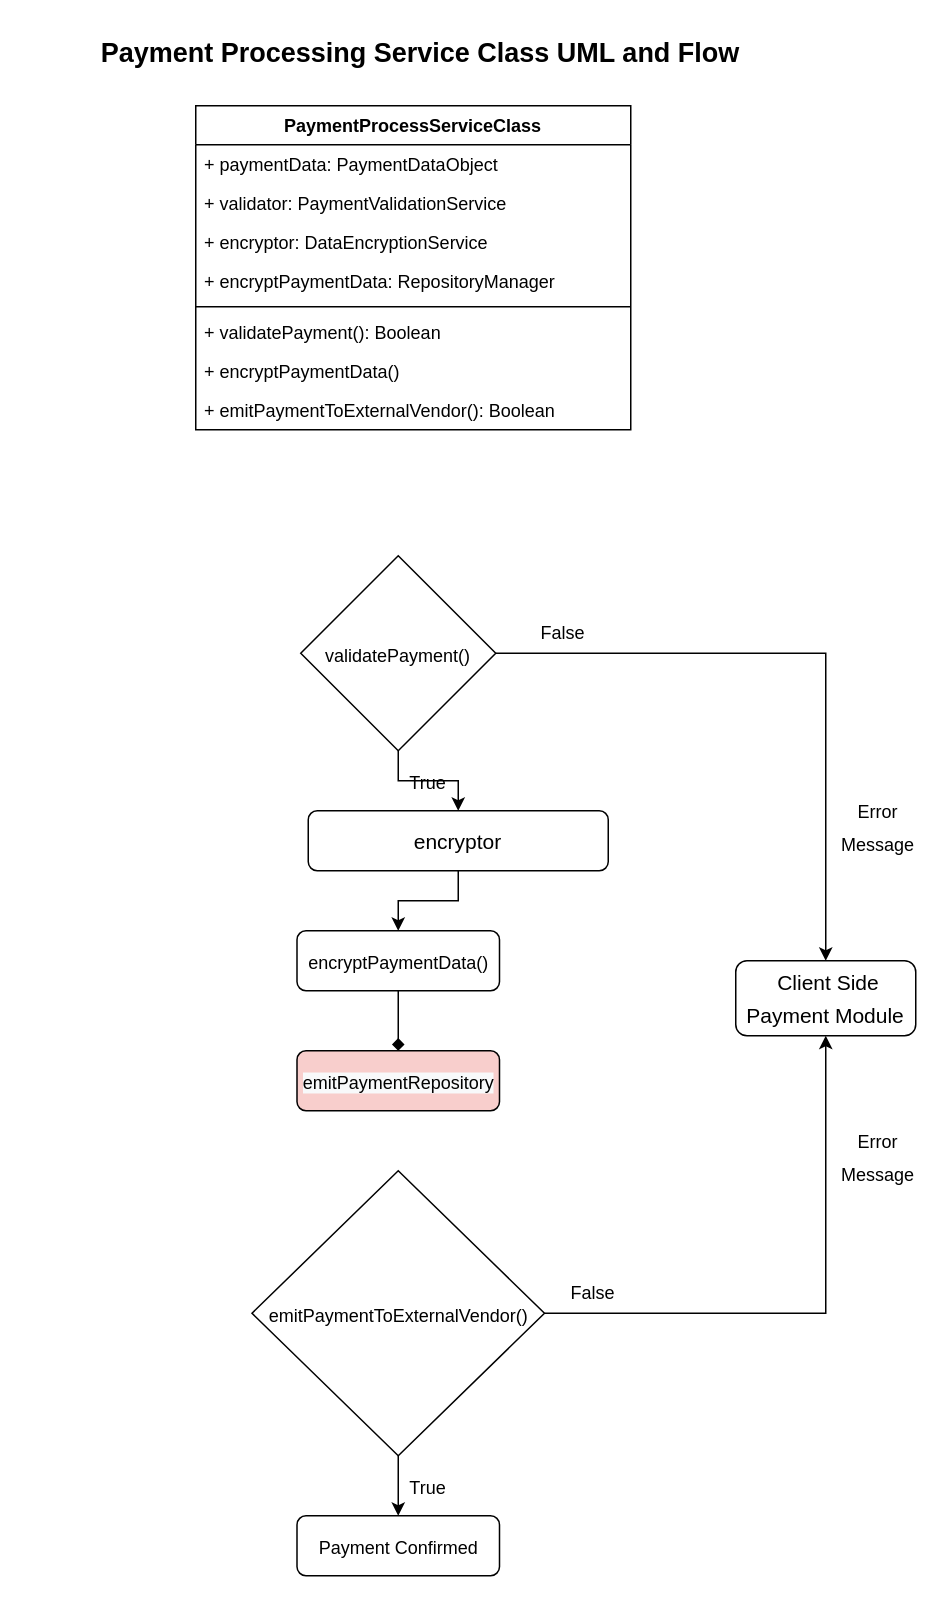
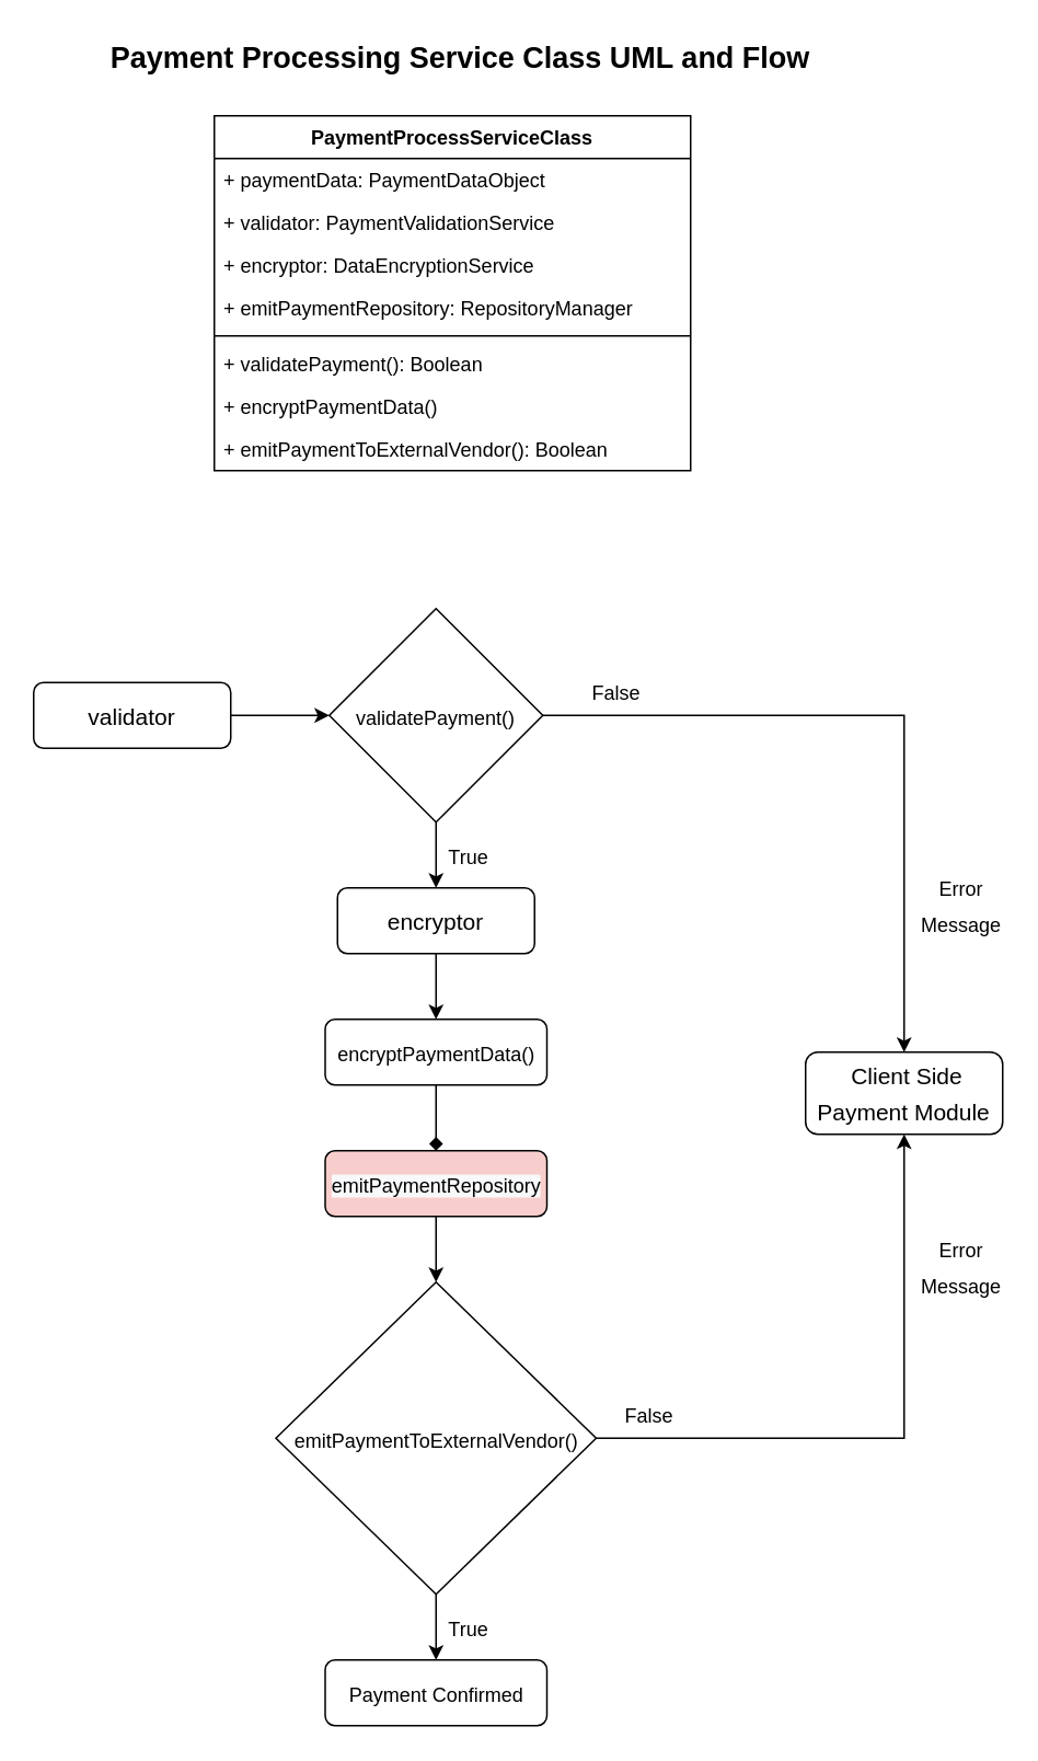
  <mxCell id="0" />
  <mxCell id="1" parent="0" />
  <mxCell id="2" value="Payment Processing Service Class UML and Flow" style="text;align=center;fontStyle=1;verticalAlign=middle;spacingLeft=3;spacingRight=3;strokeColor=none;rotatable=0;points=[[0,0.5],[1,0.5]];portConstraint=eastwest;fontSize=18;" vertex="1" parent="1"><mxGeometry x="50" y="20" width="460" height="26" as="geometry" /></mxCell>
  <mxCell id="3" value="PaymentProcessServiceClass" style="swimlane;fontStyle=1;align=center;verticalAlign=top;childLayout=stackLayout;horizontal=1;startSize=26;horizontalStack=0;resizeParent=1;resizeParentMax=0;resizeLast=0;collapsible=1;marginBottom=0;" vertex="1" parent="1"><mxGeometry x="130" y="70" width="290" height="216" as="geometry" /></mxCell>
  <mxCell id="4" value="+ paymentData: PaymentDataObject" style="text;strokeColor=none;fillColor=none;align=left;verticalAlign=top;spacingLeft=4;spacingRight=4;overflow=hidden;rotatable=0;points=[[0,0.5],[1,0.5]];portConstraint=eastwest;" vertex="1" parent="3"><mxGeometry y="26" width="290" height="26" as="geometry" /></mxCell>
  <mxCell id="5" value="+ validator: PaymentValidationService" style="text;strokeColor=none;fillColor=none;align=left;verticalAlign=top;spacingLeft=4;spacingRight=4;overflow=hidden;rotatable=0;points=[[0,0.5],[1,0.5]];portConstraint=eastwest;" vertex="1" parent="3"><mxGeometry y="52" width="290" height="26" as="geometry" /></mxCell>
  <mxCell id="6" value="+ encryptor: DataEncryptionService" style="text;strokeColor=none;fillColor=none;align=left;verticalAlign=top;spacingLeft=4;spacingRight=4;overflow=hidden;rotatable=0;points=[[0,0.5],[1,0.5]];portConstraint=eastwest;" vertex="1" parent="3"><mxGeometry y="78" width="290" height="26" as="geometry" /></mxCell>
- <mxCell id="7" value="+ encryptPaymentData: RepositoryManager" style="text;strokeColor=none;fillColor=none;align=left;verticalAlign=top;spacingLeft=4;spacingRight=4;overflow=hidden;rotatable=0;points=[[0,0.5],[1,0.5]];portConstraint=eastwest;" vertex="1" parent="3"><mxGeometry y="104" width="290" height="26" as="geometry" /></mxCell>
+ <mxCell id="7" value="+ emitPaymentRepository: RepositoryManager" style="text;strokeColor=none;fillColor=none;align=left;verticalAlign=top;spacingLeft=4;spacingRight=4;overflow=hidden;rotatable=0;points=[[0,0.5],[1,0.5]];portConstraint=eastwest;" vertex="1" parent="3"><mxGeometry y="104" width="290" height="26" as="geometry" /></mxCell>
  <mxCell id="8" value="" style="line;strokeWidth=1;fillColor=none;align=left;verticalAlign=middle;spacingTop=-1;spacingLeft=3;spacingRight=3;rotatable=0;labelPosition=right;points=[];portConstraint=eastwest;" vertex="1" parent="3"><mxGeometry y="130" width="290" height="8" as="geometry" /></mxCell>
  <mxCell id="9" value="+ validatePayment(): Boolean" style="text;strokeColor=none;fillColor=none;align=left;verticalAlign=top;spacingLeft=4;spacingRight=4;overflow=hidden;rotatable=0;points=[[0,0.5],[1,0.5]];portConstraint=eastwest;" vertex="1" parent="3"><mxGeometry y="138" width="290" height="26" as="geometry" /></mxCell>
  <mxCell id="10" value="+ encryptPaymentData()" style="text;strokeColor=none;fillColor=none;align=left;verticalAlign=top;spacingLeft=4;spacingRight=4;overflow=hidden;rotatable=0;points=[[0,0.5],[1,0.5]];portConstraint=eastwest;" vertex="1" parent="3"><mxGeometry y="164" width="290" height="26" as="geometry" /></mxCell>
  <mxCell id="11" value="+ emitPaymentToExternalVendor(): Boolean" style="text;strokeColor=none;fillColor=none;align=left;verticalAlign=top;spacingLeft=4;spacingRight=4;overflow=hidden;rotatable=0;points=[[0,0.5],[1,0.5]];portConstraint=eastwest;" vertex="1" parent="3"><mxGeometry y="190" width="290" height="26" as="geometry" /></mxCell>
+ <mxCell id="12" value="" style="edgeStyle=orthogonalEdgeStyle;rounded=0;orthogonalLoop=1;jettySize=auto;html=1;fontSize=18;" edge="1" parent="1" source="13" target="16"><mxGeometry relative="1" as="geometry" /></mxCell>
+ <mxCell id="13" value="&lt;font style=&quot;font-size: 14px&quot;&gt;validator&lt;/font&gt;" style="rounded=1;whiteSpace=wrap;html=1;fontSize=18;" vertex="1" parent="1"><mxGeometry x="20" y="415" width="120" height="40" as="geometry" /></mxCell>
  <mxCell id="14" value="" style="edgeStyle=orthogonalEdgeStyle;rounded=0;orthogonalLoop=1;jettySize=auto;html=1;fontSize=18;" edge="1" parent="1" source="16" target="19"><mxGeometry relative="1" as="geometry" /></mxCell>
  <mxCell id="15" value="" style="edgeStyle=orthogonalEdgeStyle;rounded=0;orthogonalLoop=1;jettySize=auto;html=1;fontSize=18;entryX=0.5;entryY=0;entryDx=0;entryDy=0;" edge="1" parent="1" source="16" target="17"><mxGeometry relative="1" as="geometry" /></mxCell>
  <mxCell id="16" value="&lt;span style=&quot;font-size: 12px ; text-align: left&quot;&gt;validatePayment()&lt;/span&gt;" style="rhombus;whiteSpace=wrap;html=1;fontSize=18;" vertex="1" parent="1"><mxGeometry x="200" y="370" width="130" height="130" as="geometry" /></mxCell>
  <mxCell id="17" value="&lt;font style=&quot;font-size: 14px&quot;&gt;&amp;nbsp;Client Side Payment Module&lt;/font&gt;" style="rounded=1;whiteSpace=wrap;html=1;fontSize=18;" vertex="1" parent="1"><mxGeometry x="490" y="640" width="120" height="50" as="geometry" /></mxCell>
  <mxCell id="18" value="" style="edgeStyle=orthogonalEdgeStyle;rounded=0;orthogonalLoop=1;jettySize=auto;html=1;fontSize=18;" edge="1" parent="1" source="19" target="27"><mxGeometry relative="1" as="geometry" /></mxCell>
- <mxCell id="19" value="&lt;span style=&quot;font-size: 14px&quot;&gt;encryptor&lt;/span&gt;" style="rounded=1;whiteSpace=wrap;html=1;fontSize=18;" vertex="1" parent="1"><mxGeometry x="205" y="540" width="200" height="40" as="geometry" /></mxCell>
+ <mxCell id="19" value="&lt;span style=&quot;font-size: 14px&quot;&gt;encryptor&lt;/span&gt;" style="rounded=1;whiteSpace=wrap;html=1;fontSize=18;" vertex="1" parent="1"><mxGeometry x="205" y="540" width="120" height="40" as="geometry" /></mxCell>
  <mxCell id="20" value="&lt;font style=&quot;font-size: 12px&quot;&gt;True&lt;/font&gt;" style="text;html=1;strokeColor=none;fillColor=none;align=center;verticalAlign=middle;whiteSpace=wrap;rounded=0;fontSize=18;" vertex="1" parent="1"><mxGeometry x="260" y="510" width="50" height="20" as="geometry" /></mxCell>
  <mxCell id="21" value="&lt;font style=&quot;font-size: 12px&quot;&gt;False&lt;/font&gt;" style="text;html=1;strokeColor=none;fillColor=none;align=center;verticalAlign=middle;whiteSpace=wrap;rounded=0;fontSize=18;" vertex="1" parent="1"><mxGeometry x="350" y="410" width="50" height="20" as="geometry" /></mxCell>
  <mxCell id="22" value="&lt;font style=&quot;font-size: 12px&quot;&gt;Error Message&lt;/font&gt;" style="text;html=1;strokeColor=none;fillColor=none;align=center;verticalAlign=middle;whiteSpace=wrap;rounded=0;fontSize=18;" vertex="1" parent="1"><mxGeometry x="560" y="540" width="50" height="20" as="geometry" /></mxCell>
  <mxCell id="23" value="" style="edgeStyle=orthogonalEdgeStyle;rounded=0;orthogonalLoop=1;jettySize=auto;html=1;fontSize=18;" edge="1" parent="1" source="25" target="30"><mxGeometry relative="1" as="geometry" /></mxCell>
  <mxCell id="24" style="edgeStyle=orthogonalEdgeStyle;rounded=0;orthogonalLoop=1;jettySize=auto;html=1;entryX=0.5;entryY=1;entryDx=0;entryDy=0;fontSize=18;" edge="1" parent="1" source="25" target="17"><mxGeometry relative="1" as="geometry" /></mxCell>
  <mxCell id="25" value="&lt;span style=&quot;font-size: 12px ; text-align: left&quot;&gt;emitPaymentToExternalVendor()&lt;/span&gt;" style="rhombus;whiteSpace=wrap;html=1;fontSize=18;" vertex="1" parent="1"><mxGeometry x="167.5" y="780" width="195" height="190" as="geometry" /></mxCell>
  <mxCell id="26" value="" style="edgeStyle=orthogonalEdgeStyle;rounded=0;orthogonalLoop=1;jettySize=auto;html=1;fontSize=18;endArrow=diamond;" edge="1" parent="1" source="27" target="29"><mxGeometry relative="1" as="geometry" /></mxCell>
  <mxCell id="27" value="&lt;span style=&quot;font-size: 12px ; text-align: left&quot;&gt;encryptPaymentData()&lt;/span&gt;" style="rounded=1;whiteSpace=wrap;html=1;fontSize=18;" vertex="1" parent="1"><mxGeometry x="197.5" y="620" width="135" height="40" as="geometry" /></mxCell>
+ <mxCell id="28" value="" style="edgeStyle=orthogonalEdgeStyle;rounded=0;orthogonalLoop=1;jettySize=auto;html=1;fontSize=18;" edge="1" parent="1" source="29" target="25"><mxGeometry relative="1" as="geometry" /></mxCell>
  <mxCell id="29" value="&lt;meta charset=&quot;utf-8&quot;&gt;&lt;span style=&quot;color: rgb(0, 0, 0); font-family: helvetica; font-size: 12px; font-style: normal; font-weight: 400; letter-spacing: normal; text-align: left; text-indent: 0px; text-transform: none; word-spacing: 0px; background-color: rgb(248, 249, 250); display: inline; float: none;&quot;&gt;emitPaymentRepository&lt;/span&gt;" style="rounded=1;whiteSpace=wrap;html=1;fontSize=18;fillColor=#f8cecc;" vertex="1" parent="1"><mxGeometry x="197.5" y="700" width="135" height="40" as="geometry" /></mxCell>
  <mxCell id="30" value="&lt;div style=&quot;text-align: left&quot;&gt;&lt;span style=&quot;font-size: 12px&quot;&gt;&lt;font face=&quot;helvetica&quot;&gt;Payment Confirmed&lt;/font&gt;&lt;/span&gt;&lt;/div&gt;" style="rounded=1;whiteSpace=wrap;html=1;fontSize=18;" vertex="1" parent="1"><mxGeometry x="197.5" y="1010" width="135" height="40" as="geometry" /></mxCell>
  <mxCell id="31" value="&lt;font style=&quot;font-size: 12px&quot;&gt;True&lt;/font&gt;" style="text;html=1;strokeColor=none;fillColor=none;align=center;verticalAlign=middle;whiteSpace=wrap;rounded=0;fontSize=18;" vertex="1" parent="1"><mxGeometry x="260" y="980" width="50" height="20" as="geometry" /></mxCell>
  <mxCell id="32" value="&lt;font style=&quot;font-size: 12px&quot;&gt;Error Message&lt;/font&gt;" style="text;html=1;strokeColor=none;fillColor=none;align=center;verticalAlign=middle;whiteSpace=wrap;rounded=0;fontSize=18;" vertex="1" parent="1"><mxGeometry x="560" y="760" width="50" height="20" as="geometry" /></mxCell>
  <mxCell id="33" value="&lt;font style=&quot;font-size: 12px&quot;&gt;False&lt;/font&gt;" style="text;html=1;strokeColor=none;fillColor=none;align=center;verticalAlign=middle;whiteSpace=wrap;rounded=0;fontSize=18;" vertex="1" parent="1"><mxGeometry x="370" y="850" width="50" height="20" as="geometry" /></mxCell>
